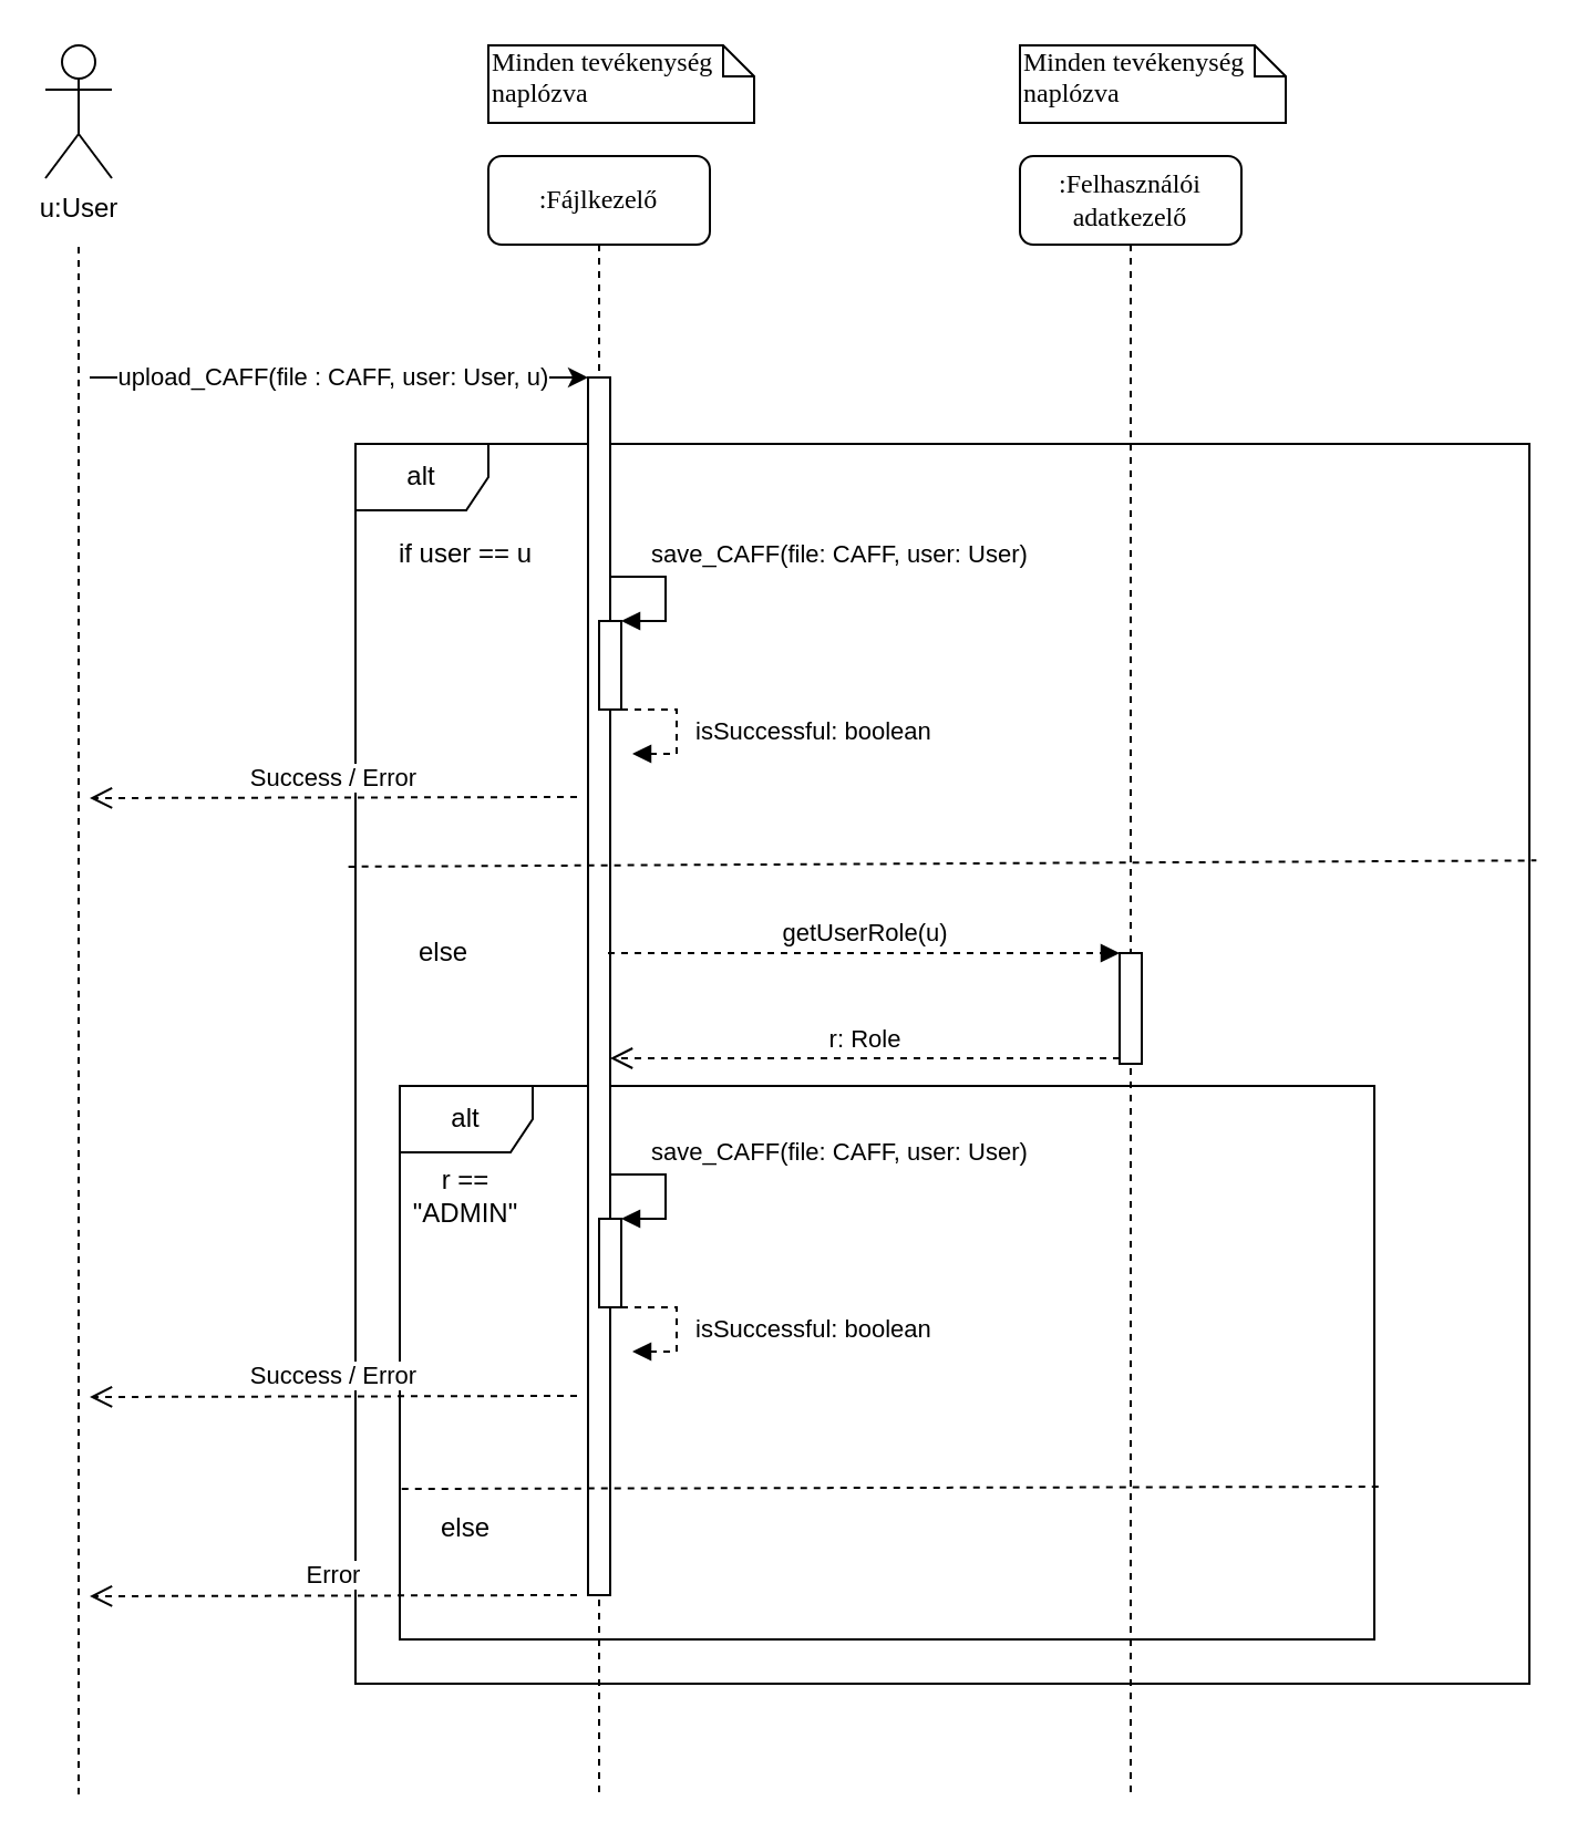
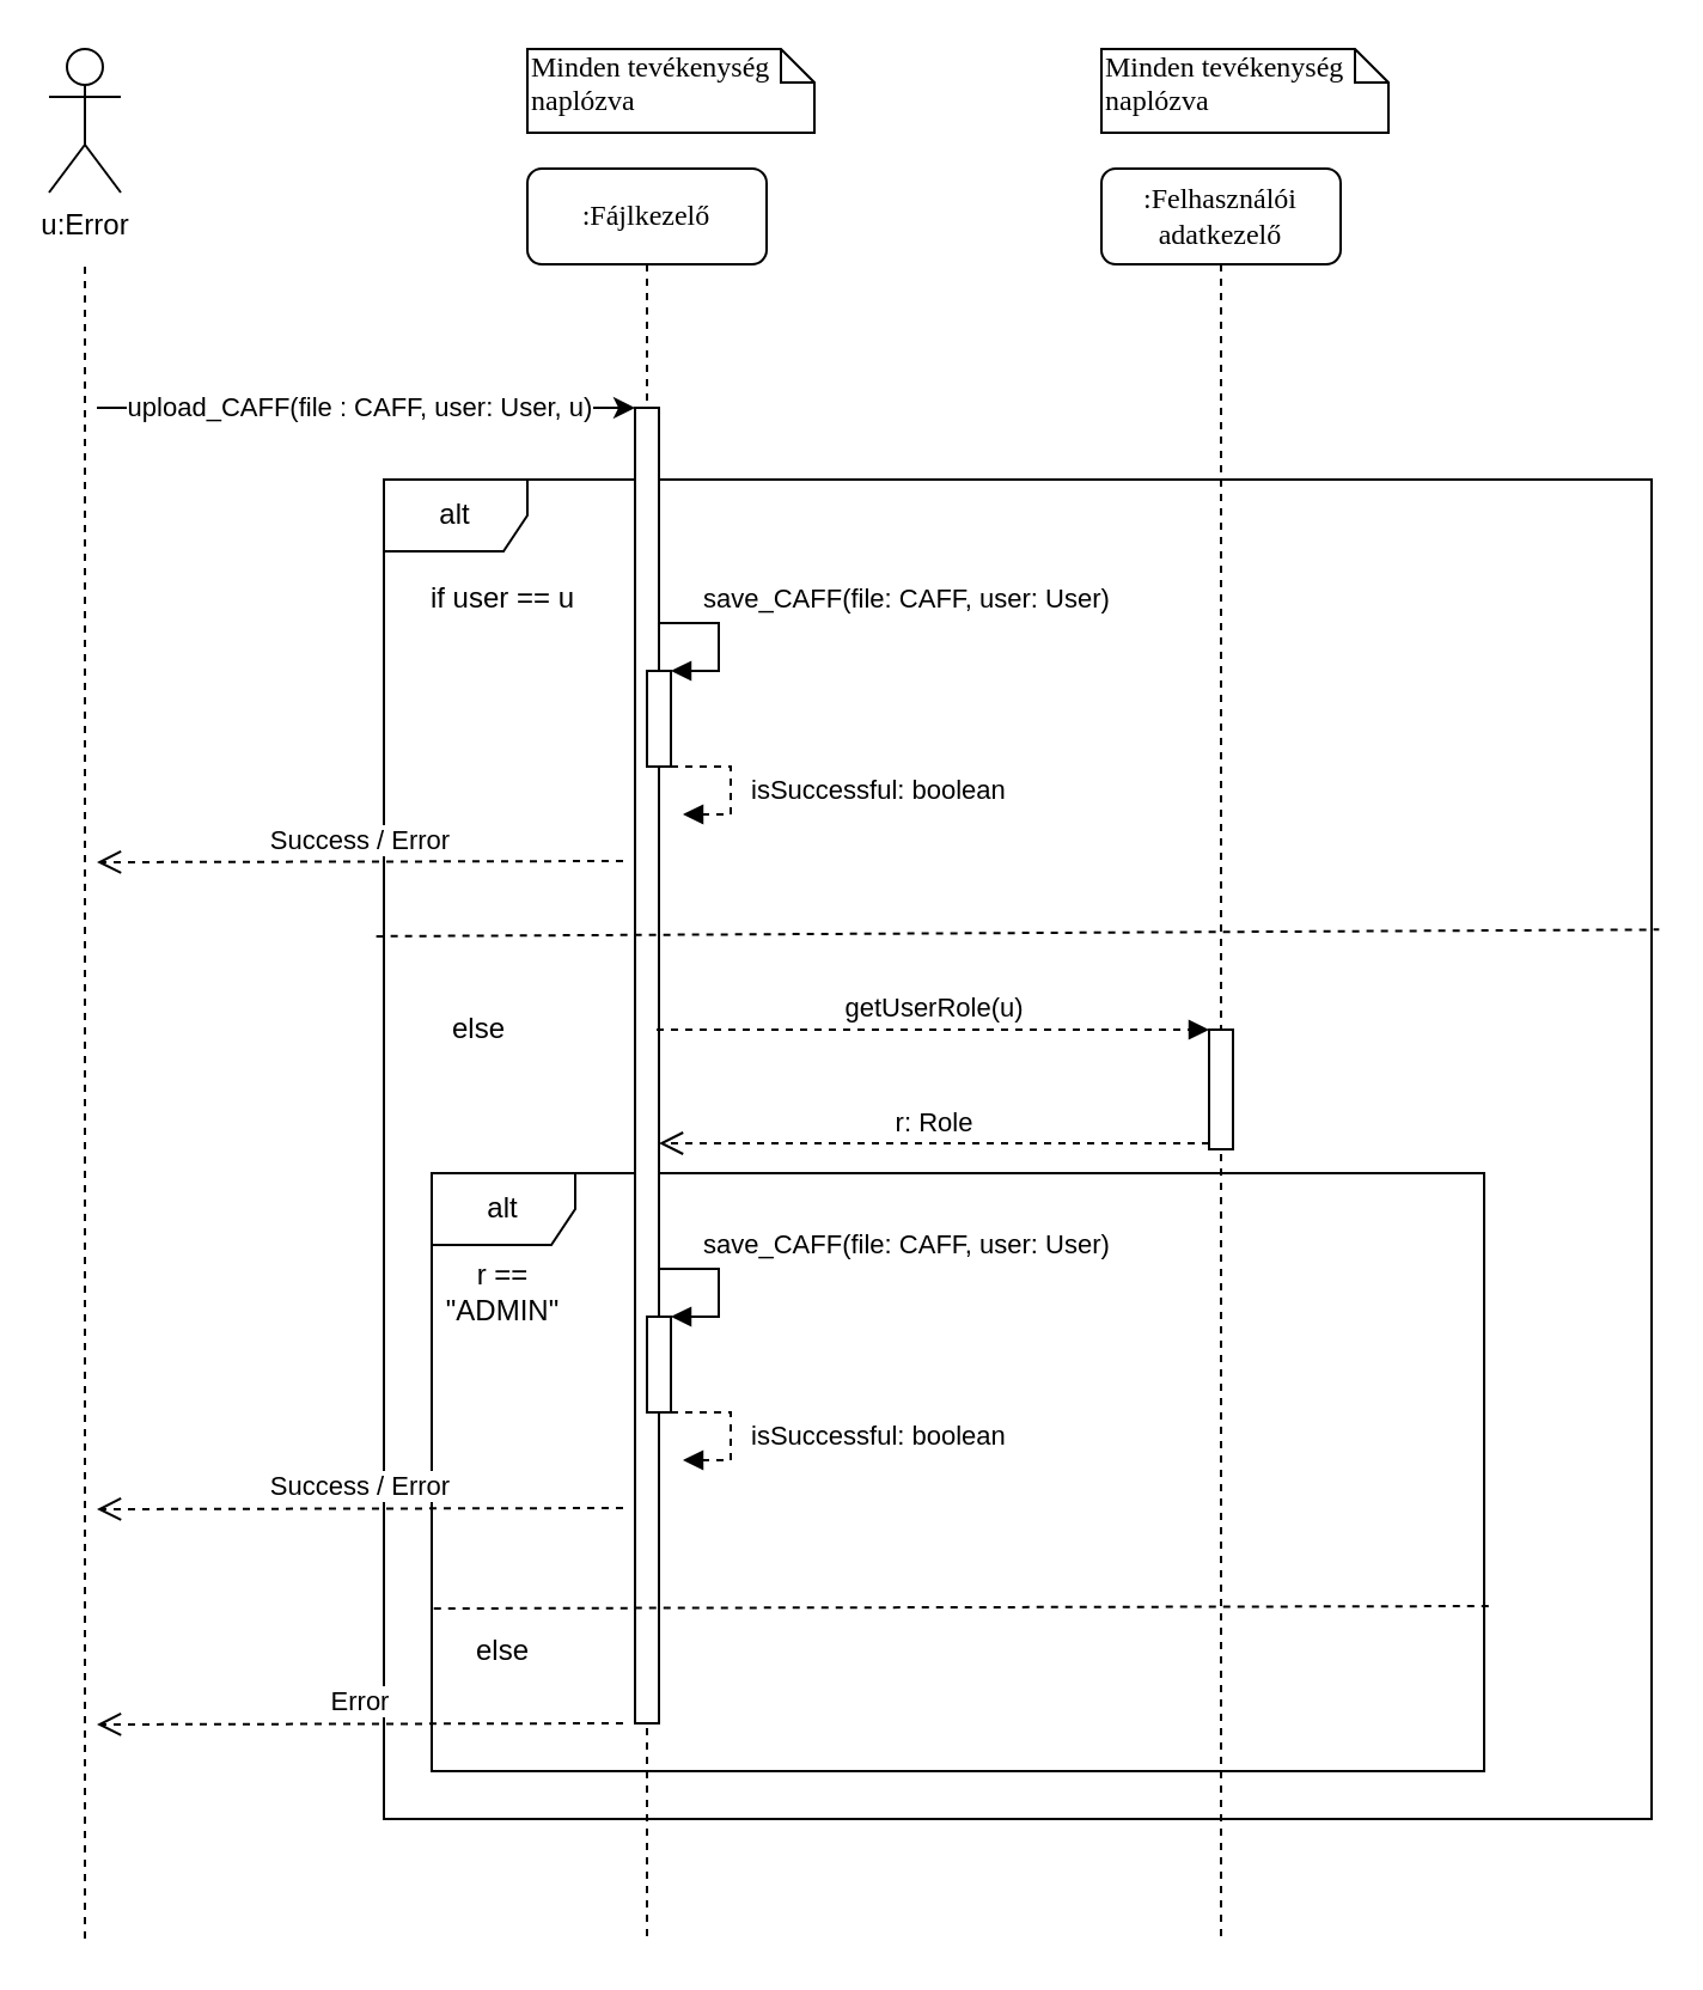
  <mxCell id="0" />
  <mxCell id="1" parent="0" />
  <mxCell id="2" value="alt" style="shape=umlFrame;whiteSpace=wrap;html=1;" vertex="1" parent="1"><mxGeometry x="160" y="200" width="530" height="560" as="geometry" /></mxCell>
  <mxCell id="3" value="alt" style="shape=umlFrame;whiteSpace=wrap;html=1;" vertex="1" parent="1"><mxGeometry x="180" y="490" width="440" height="250" as="geometry" /></mxCell>
  <mxCell id="4" value=":Felhasználói adatkezelő" style="shape=umlLifeline;perimeter=lifelinePerimeter;whiteSpace=wrap;html=1;container=1;collapsible=0;recursiveResize=0;outlineConnect=0;rounded=1;shadow=0;comic=0;labelBackgroundColor=none;strokeWidth=1;fontFamily=Verdana;fontSize=12;align=center;" parent="1" vertex="1"><mxGeometry x="460" y="70" width="100" height="740" as="geometry" /></mxCell>
  <mxCell id="5" value="" style="html=1;points=[];perimeter=orthogonalPerimeter;" vertex="1" parent="4"><mxGeometry x="45" y="360" width="10" height="50" as="geometry" /></mxCell>
  <mxCell id="6" value=":Fájlkezelő" style="shape=umlLifeline;perimeter=lifelinePerimeter;whiteSpace=wrap;html=1;container=1;collapsible=0;recursiveResize=0;outlineConnect=0;rounded=1;shadow=0;comic=0;labelBackgroundColor=none;strokeWidth=1;fontFamily=Verdana;fontSize=12;align=center;" parent="1" vertex="1"><mxGeometry x="220" y="70" width="100" height="740" as="geometry" /></mxCell>
  <mxCell id="7" value="" style="html=1;points=[];perimeter=orthogonalPerimeter;rounded=0;shadow=0;comic=0;labelBackgroundColor=none;strokeWidth=1;fontFamily=Verdana;fontSize=12;align=center;" parent="6" vertex="1"><mxGeometry x="45" y="100" width="10" height="550" as="geometry" /></mxCell>
  <mxCell id="8" value="Minden tevékenység naplózva" style="shape=note;whiteSpace=wrap;html=1;size=14;verticalAlign=top;align=left;spacingTop=-6;rounded=0;shadow=0;comic=0;labelBackgroundColor=none;strokeWidth=1;fontFamily=Verdana;fontSize=12" parent="1" vertex="1"><mxGeometry x="220" y="20" width="120" height="35" as="geometry" /></mxCell>
  <mxCell id="9" value="Minden tevékenység naplózva" style="shape=note;whiteSpace=wrap;html=1;size=14;verticalAlign=top;align=left;spacingTop=-6;rounded=0;shadow=0;comic=0;labelBackgroundColor=none;strokeWidth=1;fontFamily=Verdana;fontSize=12" parent="1" vertex="1"><mxGeometry x="460" y="20" width="120" height="35" as="geometry" /></mxCell>
- <mxCell id="10" value="u:User" style="shape=umlActor;verticalLabelPosition=bottom;verticalAlign=top;html=1;outlineConnect=0;" vertex="1" parent="1"><mxGeometry x="20" y="20" width="30" height="60" as="geometry" /></mxCell>
+ <mxCell id="10" value="u:Error" style="shape=umlActor;verticalLabelPosition=bottom;verticalAlign=top;html=1;outlineConnect=0;" vertex="1" parent="1"><mxGeometry x="20" y="20" width="30" height="60" as="geometry" /></mxCell>
  <mxCell id="11" value="upload_CAFF(file : CAFF, user: User, u)" style="endArrow=classic;html=1;" edge="1" parent="1"><mxGeometry x="-0.022" width="50" height="50" relative="1" as="geometry"><mxPoint x="40" y="170" as="sourcePoint" /><mxPoint x="265" y="170" as="targetPoint" /><mxPoint as="offset" /></mxGeometry></mxCell>
  <mxCell id="12" value="" style="endArrow=none;dashed=1;html=1;" edge="1" parent="1"><mxGeometry width="50" height="50" relative="1" as="geometry"><mxPoint x="35" y="810" as="sourcePoint" /><mxPoint x="35" y="110" as="targetPoint" /></mxGeometry></mxCell>
  <mxCell id="13" value="if user == u" style="text;html=1;strokeColor=none;fillColor=none;align=center;verticalAlign=middle;whiteSpace=wrap;rounded=0;" vertex="1" parent="1"><mxGeometry x="170" y="240" width="80" height="20" as="geometry" /></mxCell>
  <mxCell id="14" value="" style="html=1;points=[];perimeter=orthogonalPerimeter;" vertex="1" parent="1"><mxGeometry x="270" y="280" width="10" height="40" as="geometry" /></mxCell>
  <mxCell id="15" value="save_CAFF(file: CAFF, user: User)" style="edgeStyle=orthogonalEdgeStyle;html=1;align=left;spacingLeft=2;endArrow=block;rounded=0;entryX=1;entryY=0;" edge="1" target="14" parent="1"><mxGeometry x="-0.538" y="10" relative="1" as="geometry"><mxPoint x="275" y="260" as="sourcePoint" /><Array as="points"><mxPoint x="300" y="260" /></Array><mxPoint as="offset" /></mxGeometry></mxCell>
  <mxCell id="16" value="" style="endArrow=none;dashed=1;html=1;entryX=1.006;entryY=0.336;entryDx=0;entryDy=0;entryPerimeter=0;exitX=-0.006;exitY=0.341;exitDx=0;exitDy=0;exitPerimeter=0;" edge="1" parent="1" source="2" target="2"><mxGeometry width="50" height="50" relative="1" as="geometry"><mxPoint x="158" y="390" as="sourcePoint" /><mxPoint x="700" y="363" as="targetPoint" /></mxGeometry></mxCell>
  <mxCell id="17" value="else" style="text;html=1;strokeColor=none;fillColor=none;align=center;verticalAlign=middle;whiteSpace=wrap;rounded=0;" vertex="1" parent="1"><mxGeometry x="180" y="420" width="40" height="20" as="geometry" /></mxCell>
  <mxCell id="18" value="isSuccessful: boolean" style="edgeStyle=orthogonalEdgeStyle;html=1;align=left;spacingLeft=2;endArrow=block;rounded=0;entryX=1;entryY=0;dashed=1;" edge="1" parent="1"><mxGeometry x="0.077" y="5" relative="1" as="geometry"><mxPoint x="280" y="320" as="sourcePoint" /><Array as="points"><mxPoint x="305" y="320" /></Array><mxPoint x="285" y="340" as="targetPoint" /><mxPoint as="offset" /></mxGeometry></mxCell>
  <mxCell id="19" value="Success / Error" style="html=1;verticalAlign=bottom;endArrow=open;dashed=1;endSize=8;" edge="1" parent="1"><mxGeometry relative="1" as="geometry"><mxPoint x="260" y="359.5" as="sourcePoint" /><mxPoint x="40" y="360" as="targetPoint" /></mxGeometry></mxCell>
  <mxCell id="20" value="save_CAFF(file: CAFF, user: User)" style="edgeStyle=orthogonalEdgeStyle;html=1;align=left;spacingLeft=2;endArrow=block;rounded=0;entryX=1;entryY=0;" edge="1" target="21" parent="1"><mxGeometry x="-0.538" y="10" relative="1" as="geometry"><mxPoint x="275" y="530" as="sourcePoint" /><Array as="points"><mxPoint x="300" y="530" /></Array><mxPoint as="offset" /></mxGeometry></mxCell>
  <mxCell id="21" value="" style="html=1;points=[];perimeter=orthogonalPerimeter;" vertex="1" parent="1"><mxGeometry x="270" y="550" width="10" height="40" as="geometry" /></mxCell>
  <mxCell id="22" value="isSuccessful: boolean" style="edgeStyle=orthogonalEdgeStyle;html=1;align=left;spacingLeft=2;endArrow=block;rounded=0;entryX=1;entryY=0;dashed=1;" edge="1" parent="1"><mxGeometry x="0.077" y="5" relative="1" as="geometry"><mxPoint x="280" y="590" as="sourcePoint" /><Array as="points"><mxPoint x="305" y="590" /></Array><mxPoint x="285" y="610" as="targetPoint" /><mxPoint as="offset" /></mxGeometry></mxCell>
  <mxCell id="23" value="getUserRole(u)" style="html=1;verticalAlign=bottom;endArrow=block;entryX=0;entryY=0;dashed=1;" edge="1" target="5" parent="1"><mxGeometry relative="1" as="geometry"><mxPoint x="274" y="430" as="sourcePoint" /></mxGeometry></mxCell>
  <mxCell id="24" value="r: Role" style="html=1;verticalAlign=bottom;endArrow=open;dashed=1;endSize=8;exitX=0;exitY=0.95;" edge="1" source="5" parent="1" target="7"><mxGeometry relative="1" as="geometry"><mxPoint x="320" y="506" as="targetPoint" /></mxGeometry></mxCell>
  <mxCell id="25" value="r == &quot;ADMIN&quot;" style="text;html=1;strokeColor=none;fillColor=none;align=center;verticalAlign=middle;whiteSpace=wrap;rounded=0;" vertex="1" parent="1"><mxGeometry x="190" y="530" width="40" height="20" as="geometry" /></mxCell>
  <mxCell id="26" value="Success / Error" style="html=1;verticalAlign=bottom;endArrow=open;dashed=1;endSize=8;" edge="1" parent="1"><mxGeometry relative="1" as="geometry"><mxPoint x="260" y="630" as="sourcePoint" /><mxPoint x="40" y="630.5" as="targetPoint" /></mxGeometry></mxCell>
  <mxCell id="27" value="" style="endArrow=none;dashed=1;html=1;exitX=0.002;exitY=0.728;exitDx=0;exitDy=0;exitPerimeter=0;entryX=1.005;entryY=0.724;entryDx=0;entryDy=0;entryPerimeter=0;" edge="1" parent="1" source="3" target="3"><mxGeometry width="50" height="50" relative="1" as="geometry"><mxPoint x="380" y="500" as="sourcePoint" /><mxPoint x="430" y="450" as="targetPoint" /></mxGeometry></mxCell>
  <mxCell id="28" value="Error" style="html=1;verticalAlign=bottom;endArrow=open;dashed=1;endSize=8;" edge="1" parent="1"><mxGeometry relative="1" as="geometry"><mxPoint x="260" y="720" as="sourcePoint" /><mxPoint x="40" y="720.5" as="targetPoint" /></mxGeometry></mxCell>
  <mxCell id="29" value="else" style="text;html=1;strokeColor=none;fillColor=none;align=center;verticalAlign=middle;whiteSpace=wrap;rounded=0;" vertex="1" parent="1"><mxGeometry x="190" y="680" width="40" height="20" as="geometry" /></mxCell>
